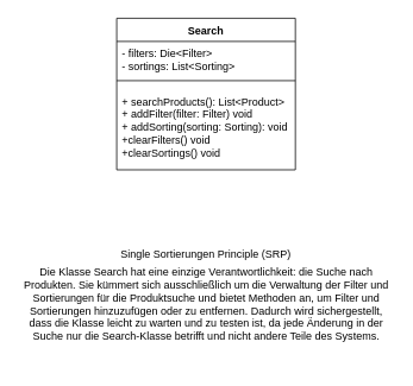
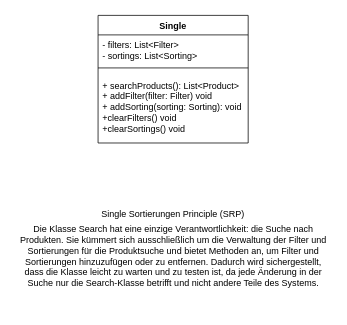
  <mxCell id="0" />
  <mxCell id="1" parent="0" />
- <mxCell id="2" value="Search" style="swimlane;fontStyle=1;align=center;verticalAlign=top;childLayout=stackLayout;horizontal=1;startSize=26;horizontalStack=0;resizeParent=1;resizeParentMax=0;resizeLast=0;collapsible=1;marginBottom=0;whiteSpace=wrap;html=1;" vertex="1" parent="1"><mxGeometry x="130" y="20" width="200" height="170" as="geometry" /></mxCell>
- <mxCell id="3" value="- filters: Die&amp;lt;Filter&amp;gt;&lt;br&gt;- sortings: List&amp;lt;Sorting&amp;gt;" style="text;strokeColor=none;fillColor=none;align=left;verticalAlign=top;spacingLeft=4;spacingRight=4;overflow=hidden;rotatable=0;points=[[0,0.5],[1,0.5]];portConstraint=eastwest;whiteSpace=wrap;html=1;" vertex="1" parent="2"><mxGeometry y="26" width="200" height="34" as="geometry" /></mxCell>
+ <mxCell id="2" value="Single" style="swimlane;fontStyle=1;align=center;verticalAlign=top;childLayout=stackLayout;horizontal=1;startSize=26;horizontalStack=0;resizeParent=1;resizeParentMax=0;resizeLast=0;collapsible=1;marginBottom=0;whiteSpace=wrap;html=1;" vertex="1" parent="1"><mxGeometry x="130" y="20" width="200" height="170" as="geometry" /></mxCell>
+ <mxCell id="3" value="- filters: List&amp;lt;Filter&amp;gt;&lt;br&gt;- sortings: List&amp;lt;Sorting&amp;gt;" style="text;strokeColor=none;fillColor=none;align=left;verticalAlign=top;spacingLeft=4;spacingRight=4;overflow=hidden;rotatable=0;points=[[0,0.5],[1,0.5]];portConstraint=eastwest;whiteSpace=wrap;html=1;" vertex="1" parent="2"><mxGeometry y="26" width="200" height="34" as="geometry" /></mxCell>
  <mxCell id="4" value="" style="line;strokeWidth=1;fillColor=none;align=left;verticalAlign=middle;spacingTop=-1;spacingLeft=3;spacingRight=3;rotatable=0;labelPosition=right;points=[];portConstraint=eastwest;strokeColor=inherit;" vertex="1" parent="2"><mxGeometry y="60" width="200" height="20" as="geometry" /></mxCell>
  <mxCell id="5" value="+ searchProducts(): List&amp;lt;Product&amp;gt;&lt;div&gt;+ addFilter(filter: Filter) void&lt;/div&gt;&lt;div&gt;+ addSorting(sorting: Sorting): void&lt;/div&gt;&lt;div&gt;+clearFilters() void&lt;/div&gt;&lt;div&gt;+clearSortings() void&lt;/div&gt;&lt;div&gt;&lt;br&gt;&lt;/div&gt;" style="text;strokeColor=none;fillColor=none;align=left;verticalAlign=top;spacingLeft=4;spacingRight=4;overflow=hidden;rotatable=0;points=[[0,0.5],[1,0.5]];portConstraint=eastwest;whiteSpace=wrap;html=1;" vertex="1" parent="2"><mxGeometry y="80" width="200" height="90" as="geometry" /></mxCell>
  <mxCell id="6" value="Single Sortierungen Principle (SRP)" style="text;align=center;verticalAlign=middle;whiteSpace=wrap;rounded=0;" vertex="1" parent="1"><mxGeometry x="95" y="270" width="270" height="30" as="geometry" /></mxCell>
  <mxCell id="7" value="Die Klasse Search hat eine einzige Verantwortlichkeit: die Suche nach Produkten. Sie kümmert sich ausschließlich um die Verwaltung der Filter und Sortierungen für die Produktsuche und bietet Methoden an, um Filter und Sortierungen hinzuzufügen oder zu entfernen. Dadurch wird sichergestellt, dass die Klasse leicht zu warten und zu testen ist, da jede Änderung in der Suche nur die Search-Klasse betrifft und nicht andere Teile des Systems." style="text;align=center;verticalAlign=middle;whiteSpace=wrap;rounded=0;" vertex="1" parent="1"><mxGeometry x="20.5" y="271" width="419" height="140" as="geometry" /></mxCell>
